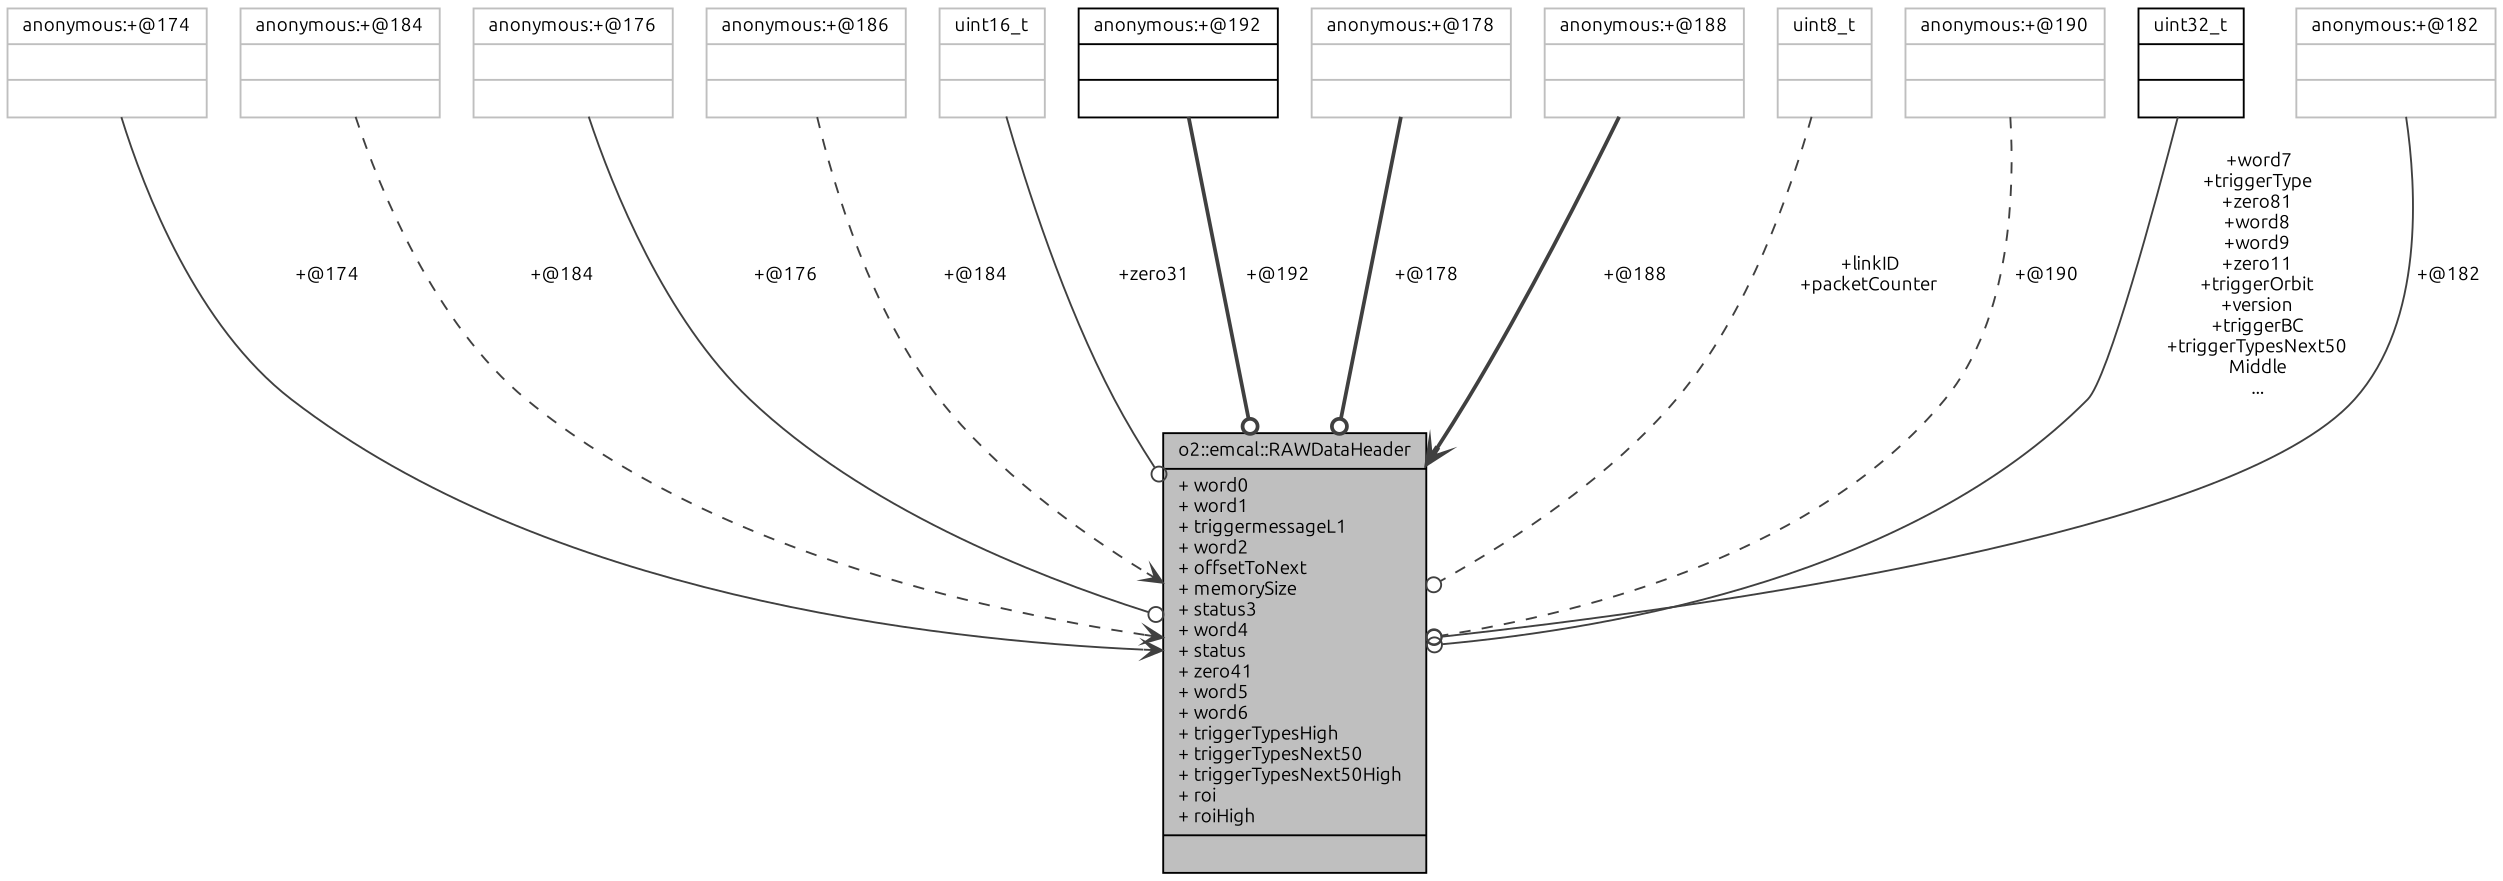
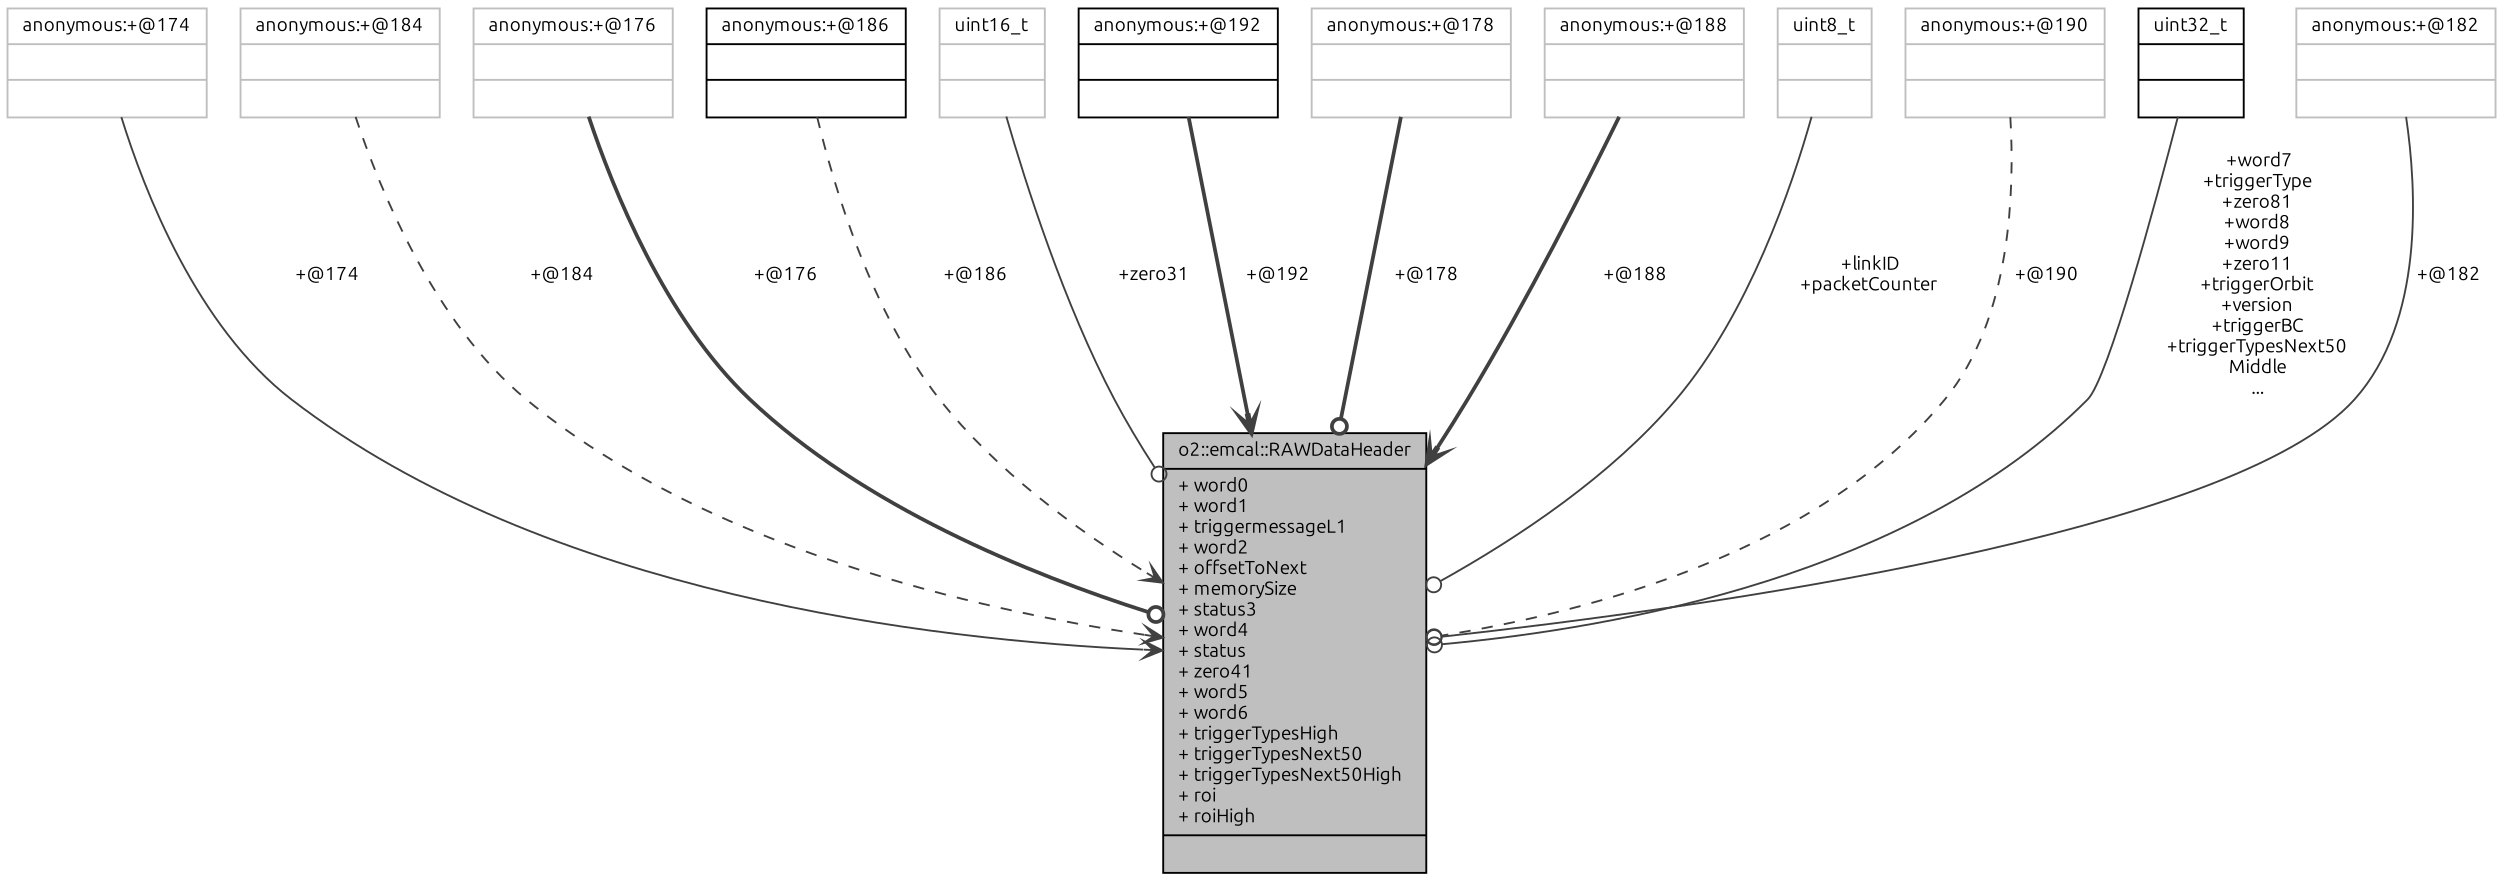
  digraph {
    fontname=Ubuntu
    node [color=grey75 fontname=Ubuntu fontsize=10 shape=record]
    edge [arrowhead=odot color=grey25 fontname=Ubuntu fontsize=10 labelfontname=Helvetica labelfontsize=10 style=solid]
    n1 [color=black fillcolor=grey75 fontcolor=black height=0.2 label="{o2::emcal::RAWDataHeader\n|+ word0\l+ word1\l+ triggermessageL1\l+ word2\l+ offsetToNext\l+ memorySize\l+ status3\l+ word4\l+ status\l+ zero41\l+ word5\l+ word6\l+ triggerTypesHigh\l+ triggerTypesNext50\l+ triggerTypesNext50High\l+ roi\l+ roiHigh\l|}" style=filled width=0.4]
    n2 [height=0.2 label="{anonymous:+@174\n||}" width=0.4]
    n3 [height=0.2 label="{anonymous:+@184\n||}" width=0.4]
    n4 [height=0.2 label="{anonymous:+@176\n||}" width=0.4]
-   n5 [height=0.2 label="{anonymous:+@186\n||}" width=0.4]
+   n5 [color=black height=0.2 label="{anonymous:+@186\n||}" width=0.4]
    n6 [height=0.2 label="{uint16_t\n||}" width=0.4]
    n7 [color=black height=0.2 label="{anonymous:+@192\n||}" width=0.4]
    n8 [height=0.2 label="{anonymous:+@178\n||}" width=0.4]
    n9 [height=0.2 label="{anonymous:+@188\n||}" width=0.4]
    n10 [height=0.2 label="{uint8_t\n||}" width=0.4]
    n11 [height=0.2 label="{anonymous:+@190\n||}" width=0.4]
    n12 [color=black height=0.2 label="{uint32_t\n||}" width=0.4]
    n13 [height=0.2 label="{anonymous:+@182\n||}" width=0.4]
    n2 -> n1 [arrowhead=vee label=" +@174"]
    n3 -> n1 [arrowhead=vee label=" +@184" style=dashed]
-   n4 -> n1 [label=" +@176"]
-   n5 -> n1 [arrowhead=vee label=" +@184" style=dashed]
+   n4 -> n1 [label=" +@176" style=bold]
+   n5 -> n1 [arrowhead=vee label=" +@186" style=dashed]
    n6 -> n1 [label=" +zero31"]
-   n7 -> n1 [label=" +@192" style=bold]
+   n7 -> n1 [arrowhead=vee label=" +@192" style=bold]
    n8 -> n1 [label=" +@178" style=bold]
    n9 -> n1 [arrowhead=vee label=" +@188" style=bold]
-   n10 -> n1 [label=" +linkID\n+packetCounter" style=dashed]
+   n10 -> n1 [label=" +linkID\n+packetCounter"]
    n11 -> n1 [label=" +@190" style=dashed]
    n12 -> n1 [label=" +word7\n+triggerType\n+zero81\n+word8\n+word9\n+zero11\n+triggerOrbit\n+version\n+triggerBC\n+triggerTypesNext50\lMiddle\n..."]
    n13 -> n1 [label=" +@182"]
  }
